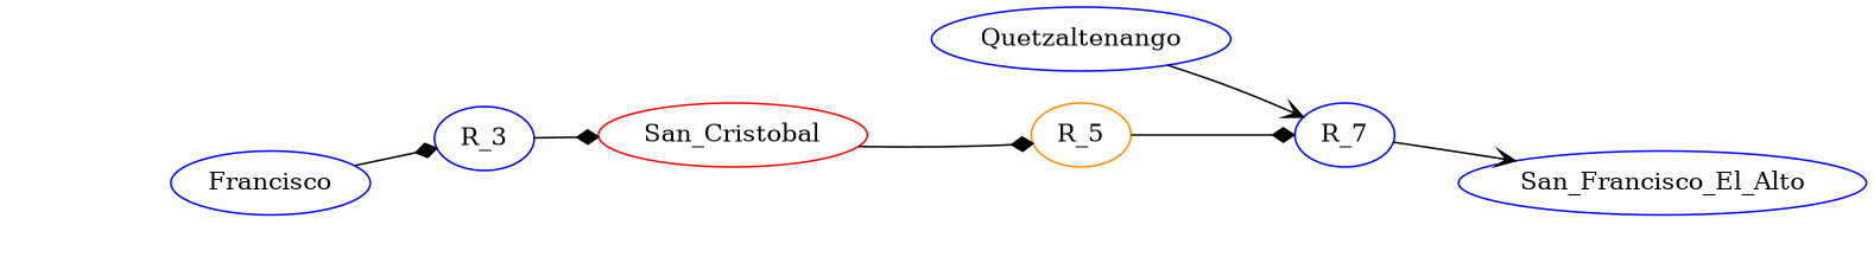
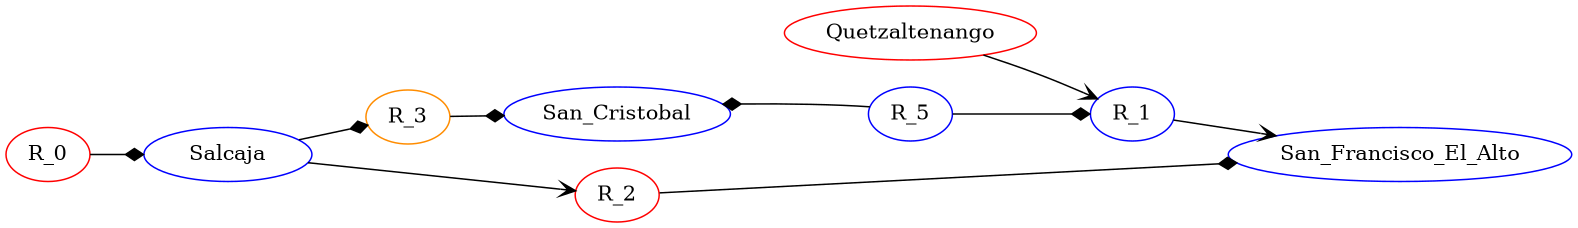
  digraph {
    rankdir=LR
    node [color=blue]
    edge [arrowhead=diamond]
-   Quetzaltenango
-   R_1 [label=R_7]
-   Salcaja [label=Francisco]
+   Quetzaltenango [color=red]
+   R_1
+   Salcaja
+   R_0 [color=red]
    San_Francisco_El_Alto
-   R_3
-   San_Cristobal [color=red]
-   R_5 [color=darkorange]
+   R_3 [color=darkorange]
+   R_2 [color=red]
+   San_Cristobal
+   R_5
    Quetzaltenango -> R_1 [arrowhead=vee]
    R_1 -> San_Francisco_El_Alto [arrowhead=vee]
    Salcaja -> R_3
+   Salcaja -> R_2 [arrowhead=vee]
+   R_0 -> Salcaja
    R_3 -> San_Cristobal
-   San_Cristobal -> R_5
+   R_2 -> San_Francisco_El_Alto
+   R_5 -> San_Cristobal
    R_5 -> R_1
  }
